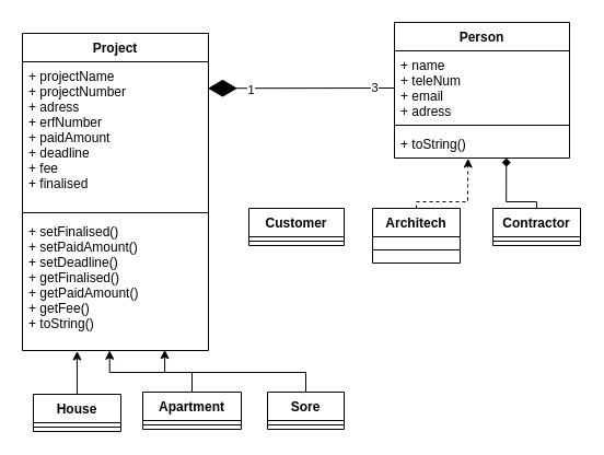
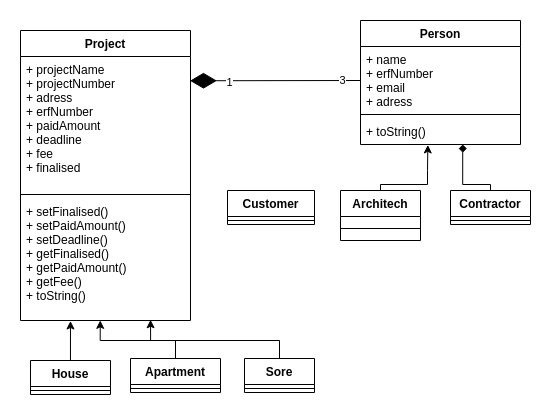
  <mxCell id="0" />
  <mxCell id="1" parent="0" />
  <mxCell id="2" value="Project" style="swimlane;fontStyle=1;align=center;verticalAlign=top;childLayout=stackLayout;horizontal=1;startSize=26;horizontalStack=0;resizeParent=1;resizeParentMax=0;resizeLast=0;collapsible=1;marginBottom=0;" vertex="1" parent="1"><mxGeometry width="170" height="290" as="geometry" x="20" y="30" /></mxCell>
  <mxCell id="3" value="+ projectName&#10;+ projectNumber&#10;+ adress&#10;+ erfNumber&#10;+ paidAmount&#10;+ deadline&#10;+ fee&#10;+ finalised" style="text;strokeColor=none;fillColor=none;align=left;verticalAlign=top;spacingLeft=4;spacingRight=4;overflow=hidden;rotatable=0;points=[[0,0.5],[1,0.5]];portConstraint=eastwest;" vertex="1" parent="2"><mxGeometry y="26" width="170" height="134" as="geometry" /></mxCell>
  <mxCell id="4" value="" style="line;strokeWidth=1;fillColor=none;align=left;verticalAlign=middle;spacingTop=-1;spacingLeft=3;spacingRight=3;rotatable=0;labelPosition=right;points=[];portConstraint=eastwest;" vertex="1" parent="2"><mxGeometry y="160" width="170" height="8" as="geometry" /></mxCell>
  <mxCell id="5" value="+ setFinalised()&#10;+ setPaidAmount()&#10;+ setDeadline()&#10;+ getFinalised()&#10;+ getPaidAmount()&#10;+ getFee()&#10;+ toString()&#10;" style="text;strokeColor=none;fillColor=none;align=left;verticalAlign=top;spacingLeft=4;spacingRight=4;overflow=hidden;rotatable=0;points=[[0,0.5],[1,0.5]];portConstraint=eastwest;" vertex="1" parent="2"><mxGeometry y="168" width="170" height="122" as="geometry" /></mxCell>
  <mxCell id="6" value="Person" style="swimlane;fontStyle=1;align=center;verticalAlign=top;childLayout=stackLayout;horizontal=1;startSize=26;horizontalStack=0;resizeParent=1;resizeParentMax=0;resizeLast=0;collapsible=1;marginBottom=0;" vertex="1" parent="1"><mxGeometry x="360" y="20" width="160" height="124" as="geometry" /></mxCell>
- <mxCell id="7" value="+ name&#10;+ teleNum&#10;+ email&#10;+ adress" style="text;strokeColor=none;fillColor=none;align=left;verticalAlign=top;spacingLeft=4;spacingRight=4;overflow=hidden;rotatable=0;points=[[0,0.5],[1,0.5]];portConstraint=eastwest;" vertex="1" parent="6"><mxGeometry y="26" width="160" height="64" as="geometry" /></mxCell>
+ <mxCell id="7" value="+ name&#10;+ erfNumber&#10;+ email&#10;+ adress" style="text;strokeColor=none;fillColor=none;align=left;verticalAlign=top;spacingLeft=4;spacingRight=4;overflow=hidden;rotatable=0;points=[[0,0.5],[1,0.5]];portConstraint=eastwest;" vertex="1" parent="6"><mxGeometry y="26" width="160" height="64" as="geometry" /></mxCell>
  <mxCell id="8" value="" style="line;strokeWidth=1;fillColor=none;align=left;verticalAlign=middle;spacingTop=-1;spacingLeft=3;spacingRight=3;rotatable=0;labelPosition=right;points=[];portConstraint=eastwest;" vertex="1" parent="6"><mxGeometry y="90" width="160" height="8" as="geometry" /></mxCell>
  <mxCell id="9" value="+ toString()" style="text;strokeColor=none;fillColor=none;align=left;verticalAlign=top;spacingLeft=4;spacingRight=4;overflow=hidden;rotatable=0;points=[[0,0.5],[1,0.5]];portConstraint=eastwest;" vertex="1" parent="6"><mxGeometry y="98" width="160" height="26" as="geometry" /></mxCell>
  <mxCell id="10" style="edgeStyle=orthogonalEdgeStyle;rounded=0;orthogonalLoop=1;jettySize=auto;html=1;exitX=0.5;exitY=0;exitDx=0;exitDy=0;entryX=0.639;entryY=0.995;entryDx=0;entryDy=0;entryPerimeter=0;endArrow=diamond;" edge="1" parent="1" source="11" target="9"><mxGeometry relative="1" as="geometry"><Array as="points"><mxPoint x="490" y="184" /><mxPoint x="462" y="184" /></Array></mxGeometry></mxCell>
  <mxCell id="11" value="Contractor" style="swimlane;fontStyle=1;align=center;verticalAlign=top;childLayout=stackLayout;horizontal=1;startSize=26;horizontalStack=0;resizeParent=1;resizeParentMax=0;resizeLast=0;collapsible=1;marginBottom=0;" vertex="1" parent="1"><mxGeometry x="450" y="190" width="80" height="34" as="geometry" /></mxCell>
  <mxCell id="12" value="" style="line;strokeWidth=1;fillColor=none;align=left;verticalAlign=middle;spacingTop=-1;spacingLeft=3;spacingRight=3;rotatable=0;labelPosition=right;points=[];portConstraint=eastwest;" vertex="1" parent="11"><mxGeometry y="26" width="80" height="8" as="geometry" /></mxCell>
- <mxCell id="13" style="edgeStyle=orthogonalEdgeStyle;rounded=0;orthogonalLoop=1;jettySize=auto;html=1;exitX=0.5;exitY=0;exitDx=0;exitDy=0;entryX=0.421;entryY=1.016;entryDx=0;entryDy=0;entryPerimeter=0;dashed=1;" edge="1" parent="1" source="14" target="9"><mxGeometry relative="1" as="geometry"><Array as="points"><mxPoint x="380" y="184" /><mxPoint x="427" y="184" /><mxPoint x="427" y="170" /></Array></mxGeometry></mxCell>
+ <mxCell id="13" style="edgeStyle=orthogonalEdgeStyle;rounded=0;orthogonalLoop=1;jettySize=auto;html=1;exitX=0.5;exitY=0;exitDx=0;exitDy=0;entryX=0.421;entryY=1.016;entryDx=0;entryDy=0;entryPerimeter=0;" edge="1" parent="1" source="14" target="9"><mxGeometry relative="1" as="geometry"><Array as="points"><mxPoint x="380" y="184" /><mxPoint x="427" y="184" /><mxPoint x="427" y="170" /></Array></mxGeometry></mxCell>
  <mxCell id="14" value="Architech" style="swimlane;fontStyle=1;align=center;verticalAlign=top;childLayout=stackLayout;horizontal=1;startSize=26;horizontalStack=0;resizeParent=1;resizeParentMax=0;resizeLast=0;collapsible=1;marginBottom=0;" vertex="1" parent="1"><mxGeometry x="340" y="190" width="80" height="50" as="geometry"><mxRectangle x="320" y="160" width="100" height="30" as="alternateBounds" /></mxGeometry></mxCell>
  <mxCell id="15" value="" style="line;strokeWidth=1;fillColor=none;align=left;verticalAlign=middle;spacingTop=-1;spacingLeft=3;spacingRight=3;rotatable=0;labelPosition=right;points=[];portConstraint=eastwest;" vertex="1" parent="14"><mxGeometry y="26" width="80" height="24" as="geometry" /></mxCell>
  <mxCell id="16" value="Customer" style="swimlane;fontStyle=1;align=center;verticalAlign=top;childLayout=stackLayout;horizontal=1;startSize=26;horizontalStack=0;resizeParent=1;resizeParentMax=0;resizeLast=0;collapsible=1;marginBottom=0;" vertex="1" parent="1"><mxGeometry x="227" y="190" width="87" height="34" as="geometry" /></mxCell>
  <mxCell id="17" value="" style="line;strokeWidth=1;fillColor=none;align=left;verticalAlign=middle;spacingTop=-1;spacingLeft=3;spacingRight=3;rotatable=0;labelPosition=right;points=[];portConstraint=eastwest;" vertex="1" parent="16"><mxGeometry y="26" width="87" height="8" as="geometry" /></mxCell>
  <mxCell id="18" style="edgeStyle=orthogonalEdgeStyle;rounded=0;orthogonalLoop=1;jettySize=auto;html=1;exitX=0.5;exitY=0;exitDx=0;exitDy=0;entryX=0.765;entryY=0.994;entryDx=0;entryDy=0;entryPerimeter=0;" edge="1" parent="1" source="19" target="5"><mxGeometry relative="1" as="geometry"><Array as="points"><mxPoint x="279" y="340" /><mxPoint x="150" y="340" /></Array></mxGeometry></mxCell>
  <mxCell id="19" value="Sore" style="swimlane;fontStyle=1;align=center;verticalAlign=top;childLayout=stackLayout;horizontal=1;startSize=26;horizontalStack=0;resizeParent=1;resizeParentMax=0;resizeLast=0;collapsible=1;marginBottom=0;" vertex="1" parent="1"><mxGeometry x="244" y="358" width="70" height="34" as="geometry" /></mxCell>
  <mxCell id="20" value="" style="line;strokeWidth=1;fillColor=none;align=left;verticalAlign=middle;spacingTop=-1;spacingLeft=3;spacingRight=3;rotatable=0;labelPosition=right;points=[];portConstraint=eastwest;" vertex="1" parent="19"><mxGeometry y="26" width="70" height="8" as="geometry" /></mxCell>
  <mxCell id="21" style="edgeStyle=orthogonalEdgeStyle;rounded=0;orthogonalLoop=1;jettySize=auto;html=1;exitX=0.5;exitY=0;exitDx=0;exitDy=0;entryX=0.469;entryY=0.999;entryDx=0;entryDy=0;entryPerimeter=0;" edge="1" parent="1" source="22" target="5"><mxGeometry relative="1" as="geometry"><Array as="points"><mxPoint x="175" y="340" /><mxPoint x="100" y="340" /></Array></mxGeometry></mxCell>
  <mxCell id="22" value="Apartment" style="swimlane;fontStyle=1;align=center;verticalAlign=top;childLayout=stackLayout;horizontal=1;startSize=26;horizontalStack=0;resizeParent=1;resizeParentMax=0;resizeLast=0;collapsible=1;marginBottom=0;" vertex="1" parent="1"><mxGeometry x="130" y="358" width="90" height="34" as="geometry"><mxRectangle x="110" y="330" width="100" height="30" as="alternateBounds" /></mxGeometry></mxCell>
  <mxCell id="23" value="" style="line;strokeWidth=1;fillColor=none;align=left;verticalAlign=middle;spacingTop=-1;spacingLeft=3;spacingRight=3;rotatable=0;labelPosition=right;points=[];portConstraint=eastwest;" vertex="1" parent="22"><mxGeometry y="26" width="90" height="8" as="geometry" /></mxCell>
  <mxCell id="24" style="edgeStyle=orthogonalEdgeStyle;rounded=0;orthogonalLoop=1;jettySize=auto;html=1;entryX=0.294;entryY=1.004;entryDx=0;entryDy=0;entryPerimeter=0;" edge="1" parent="1" source="25" target="5"><mxGeometry relative="1" as="geometry" /></mxCell>
  <mxCell id="25" value="House" style="swimlane;fontStyle=1;align=center;verticalAlign=top;childLayout=stackLayout;horizontal=1;startSize=26;horizontalStack=0;resizeParent=1;resizeParentMax=0;resizeLast=0;collapsible=1;marginBottom=0;" vertex="1" parent="1"><mxGeometry x="30" y="360" width="80" height="34" as="geometry" /></mxCell>
  <mxCell id="26" value="" style="line;strokeWidth=1;fillColor=none;align=left;verticalAlign=middle;spacingTop=-1;spacingLeft=3;spacingRight=3;rotatable=0;labelPosition=right;points=[];portConstraint=eastwest;" vertex="1" parent="25"><mxGeometry y="26" width="80" height="8" as="geometry" /></mxCell>
  <mxCell id="27" value="" style="endArrow=diamondThin;endFill=1;endSize=24;html=1;rounded=0;entryX=0.997;entryY=0.181;entryDx=0;entryDy=0;entryPerimeter=0;" edge="1" parent="1" target="3"><mxGeometry width="160" relative="1" as="geometry"><mxPoint x="360" y="80" as="sourcePoint" /><mxPoint x="199" y="81.71" as="targetPoint" /></mxGeometry></mxCell>
  <mxCell id="28" value="3" style="edgeLabel;html=1;align=center;verticalAlign=middle;resizable=0;points=[];" vertex="1" connectable="0" parent="27"><mxGeometry x="-0.789" y="-1" relative="1" as="geometry"><mxPoint as="offset" /></mxGeometry></mxCell>
  <mxCell id="29" value="1" style="edgeLabel;html=1;align=center;verticalAlign=middle;resizable=0;points=[];" vertex="1" connectable="0" parent="27"><mxGeometry x="0.545" y="1" relative="1" as="geometry"><mxPoint as="offset" /></mxGeometry></mxCell>
